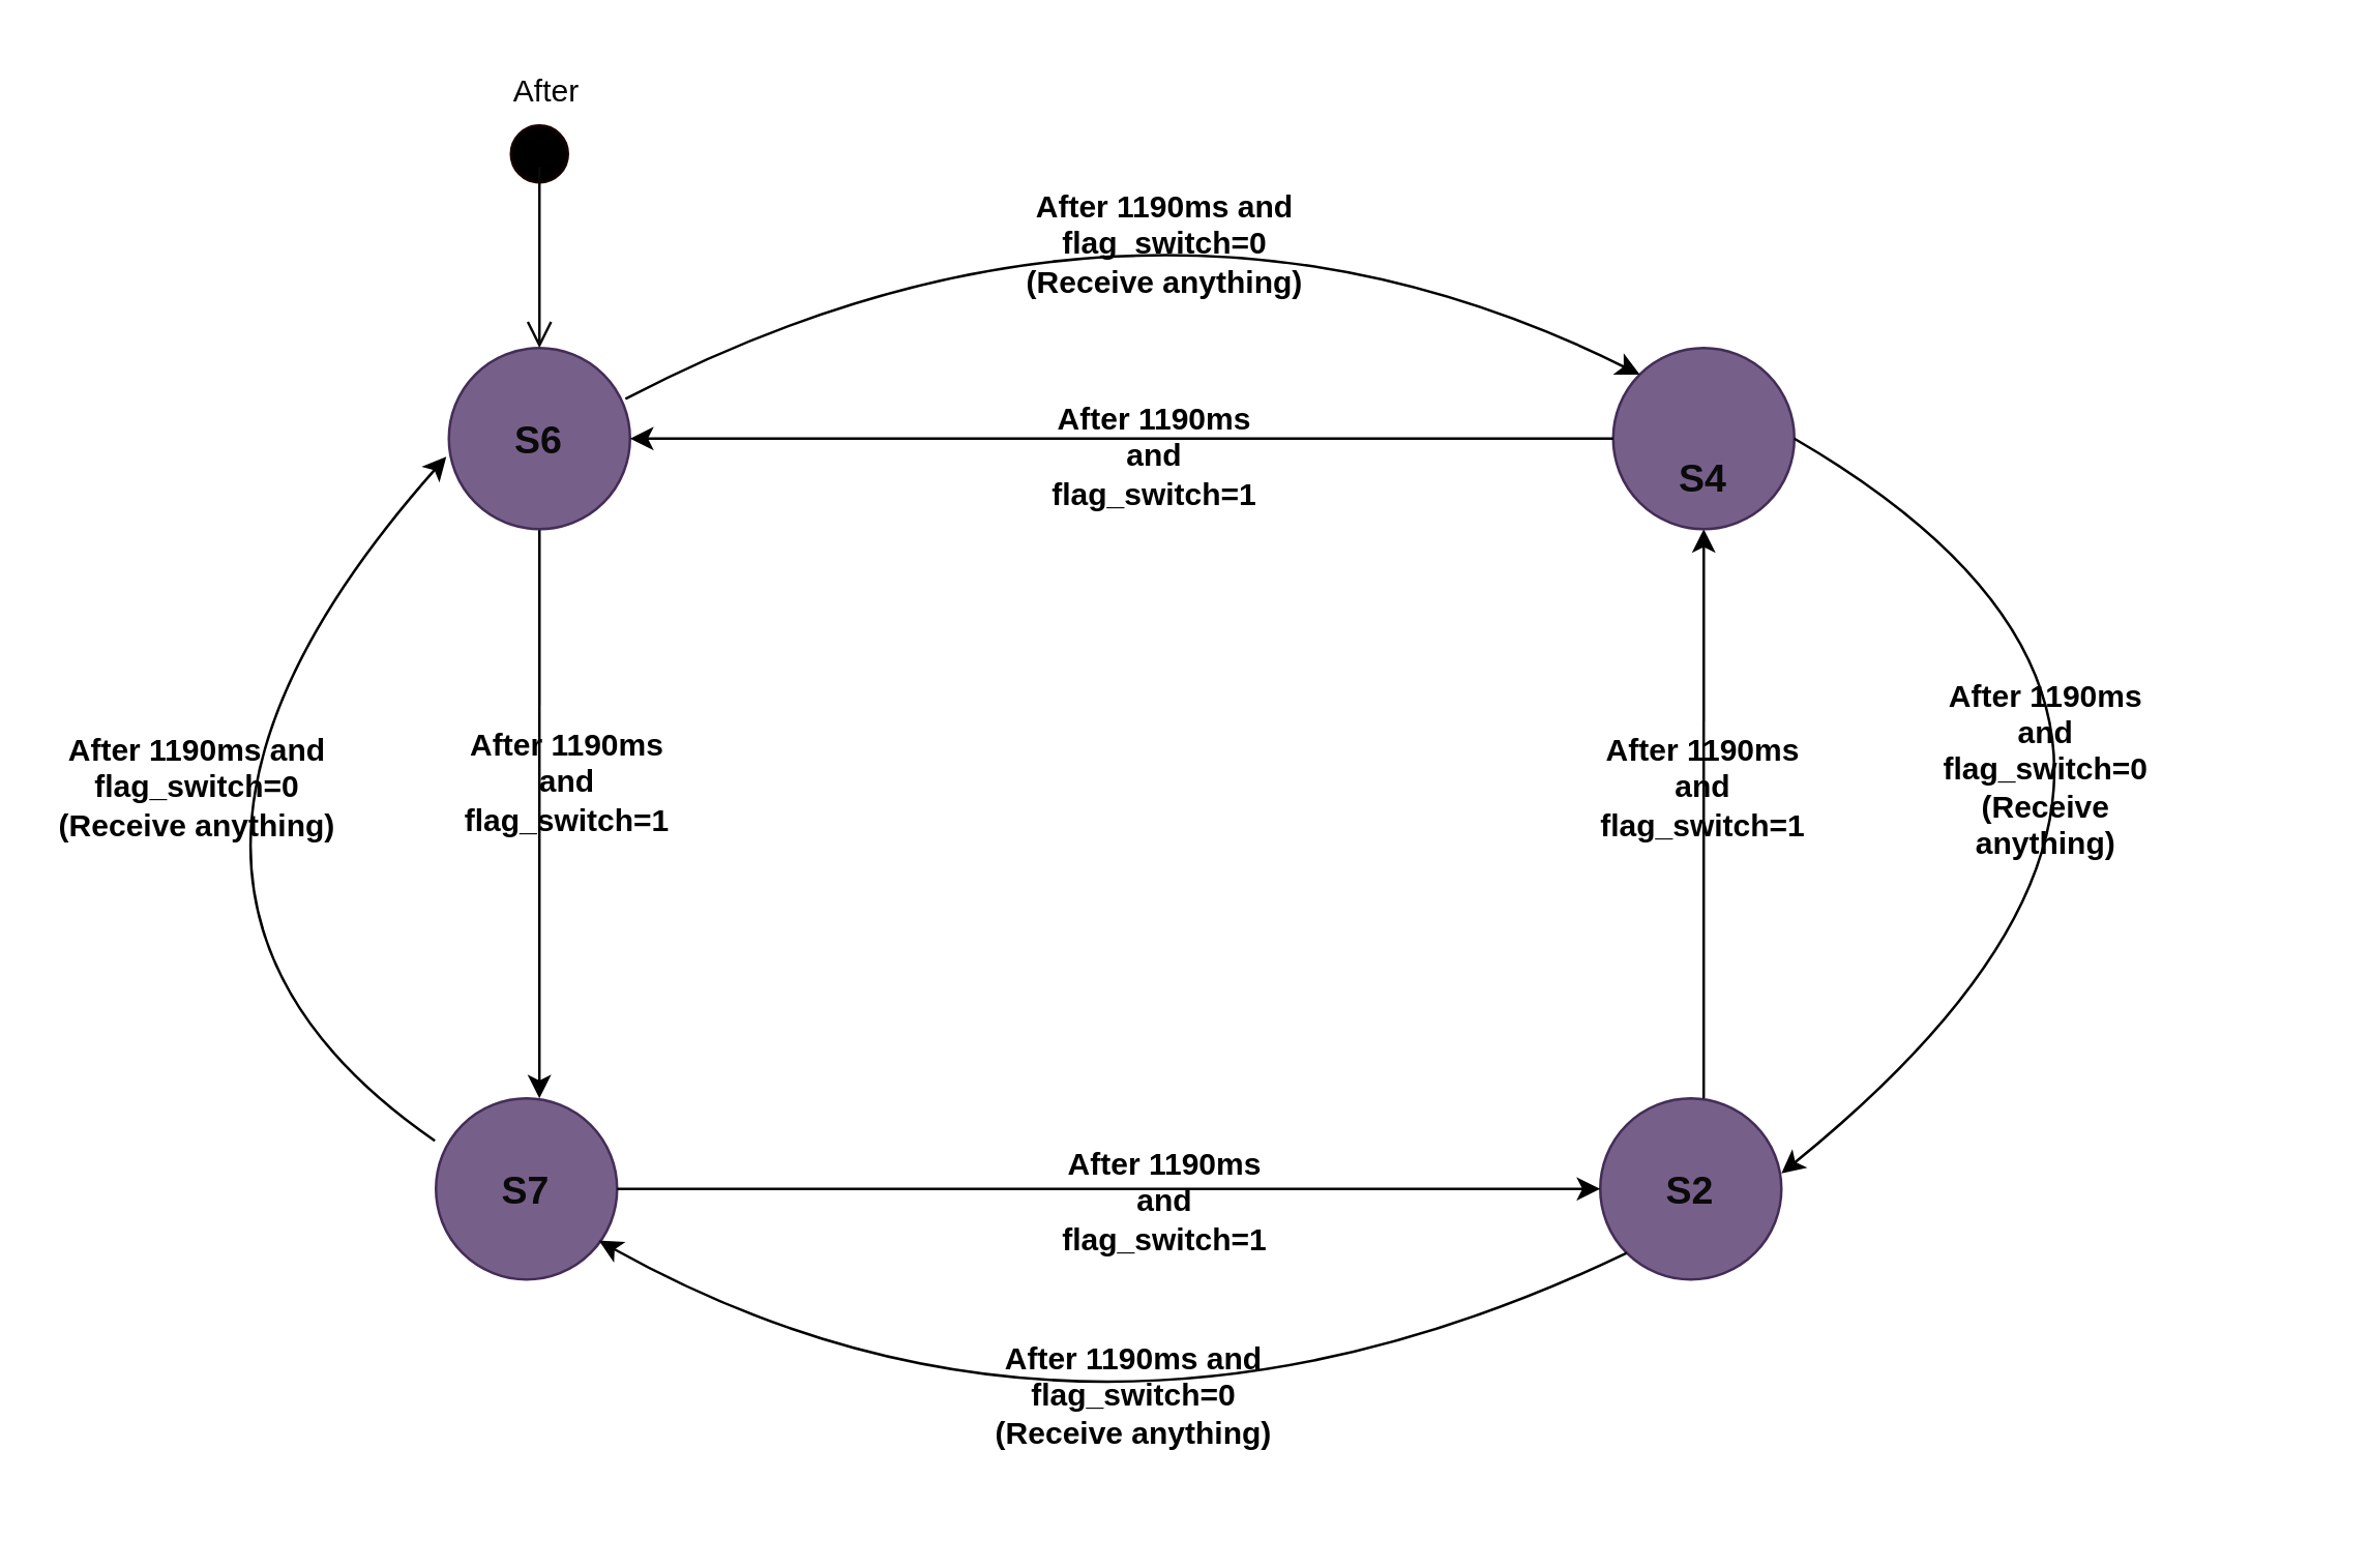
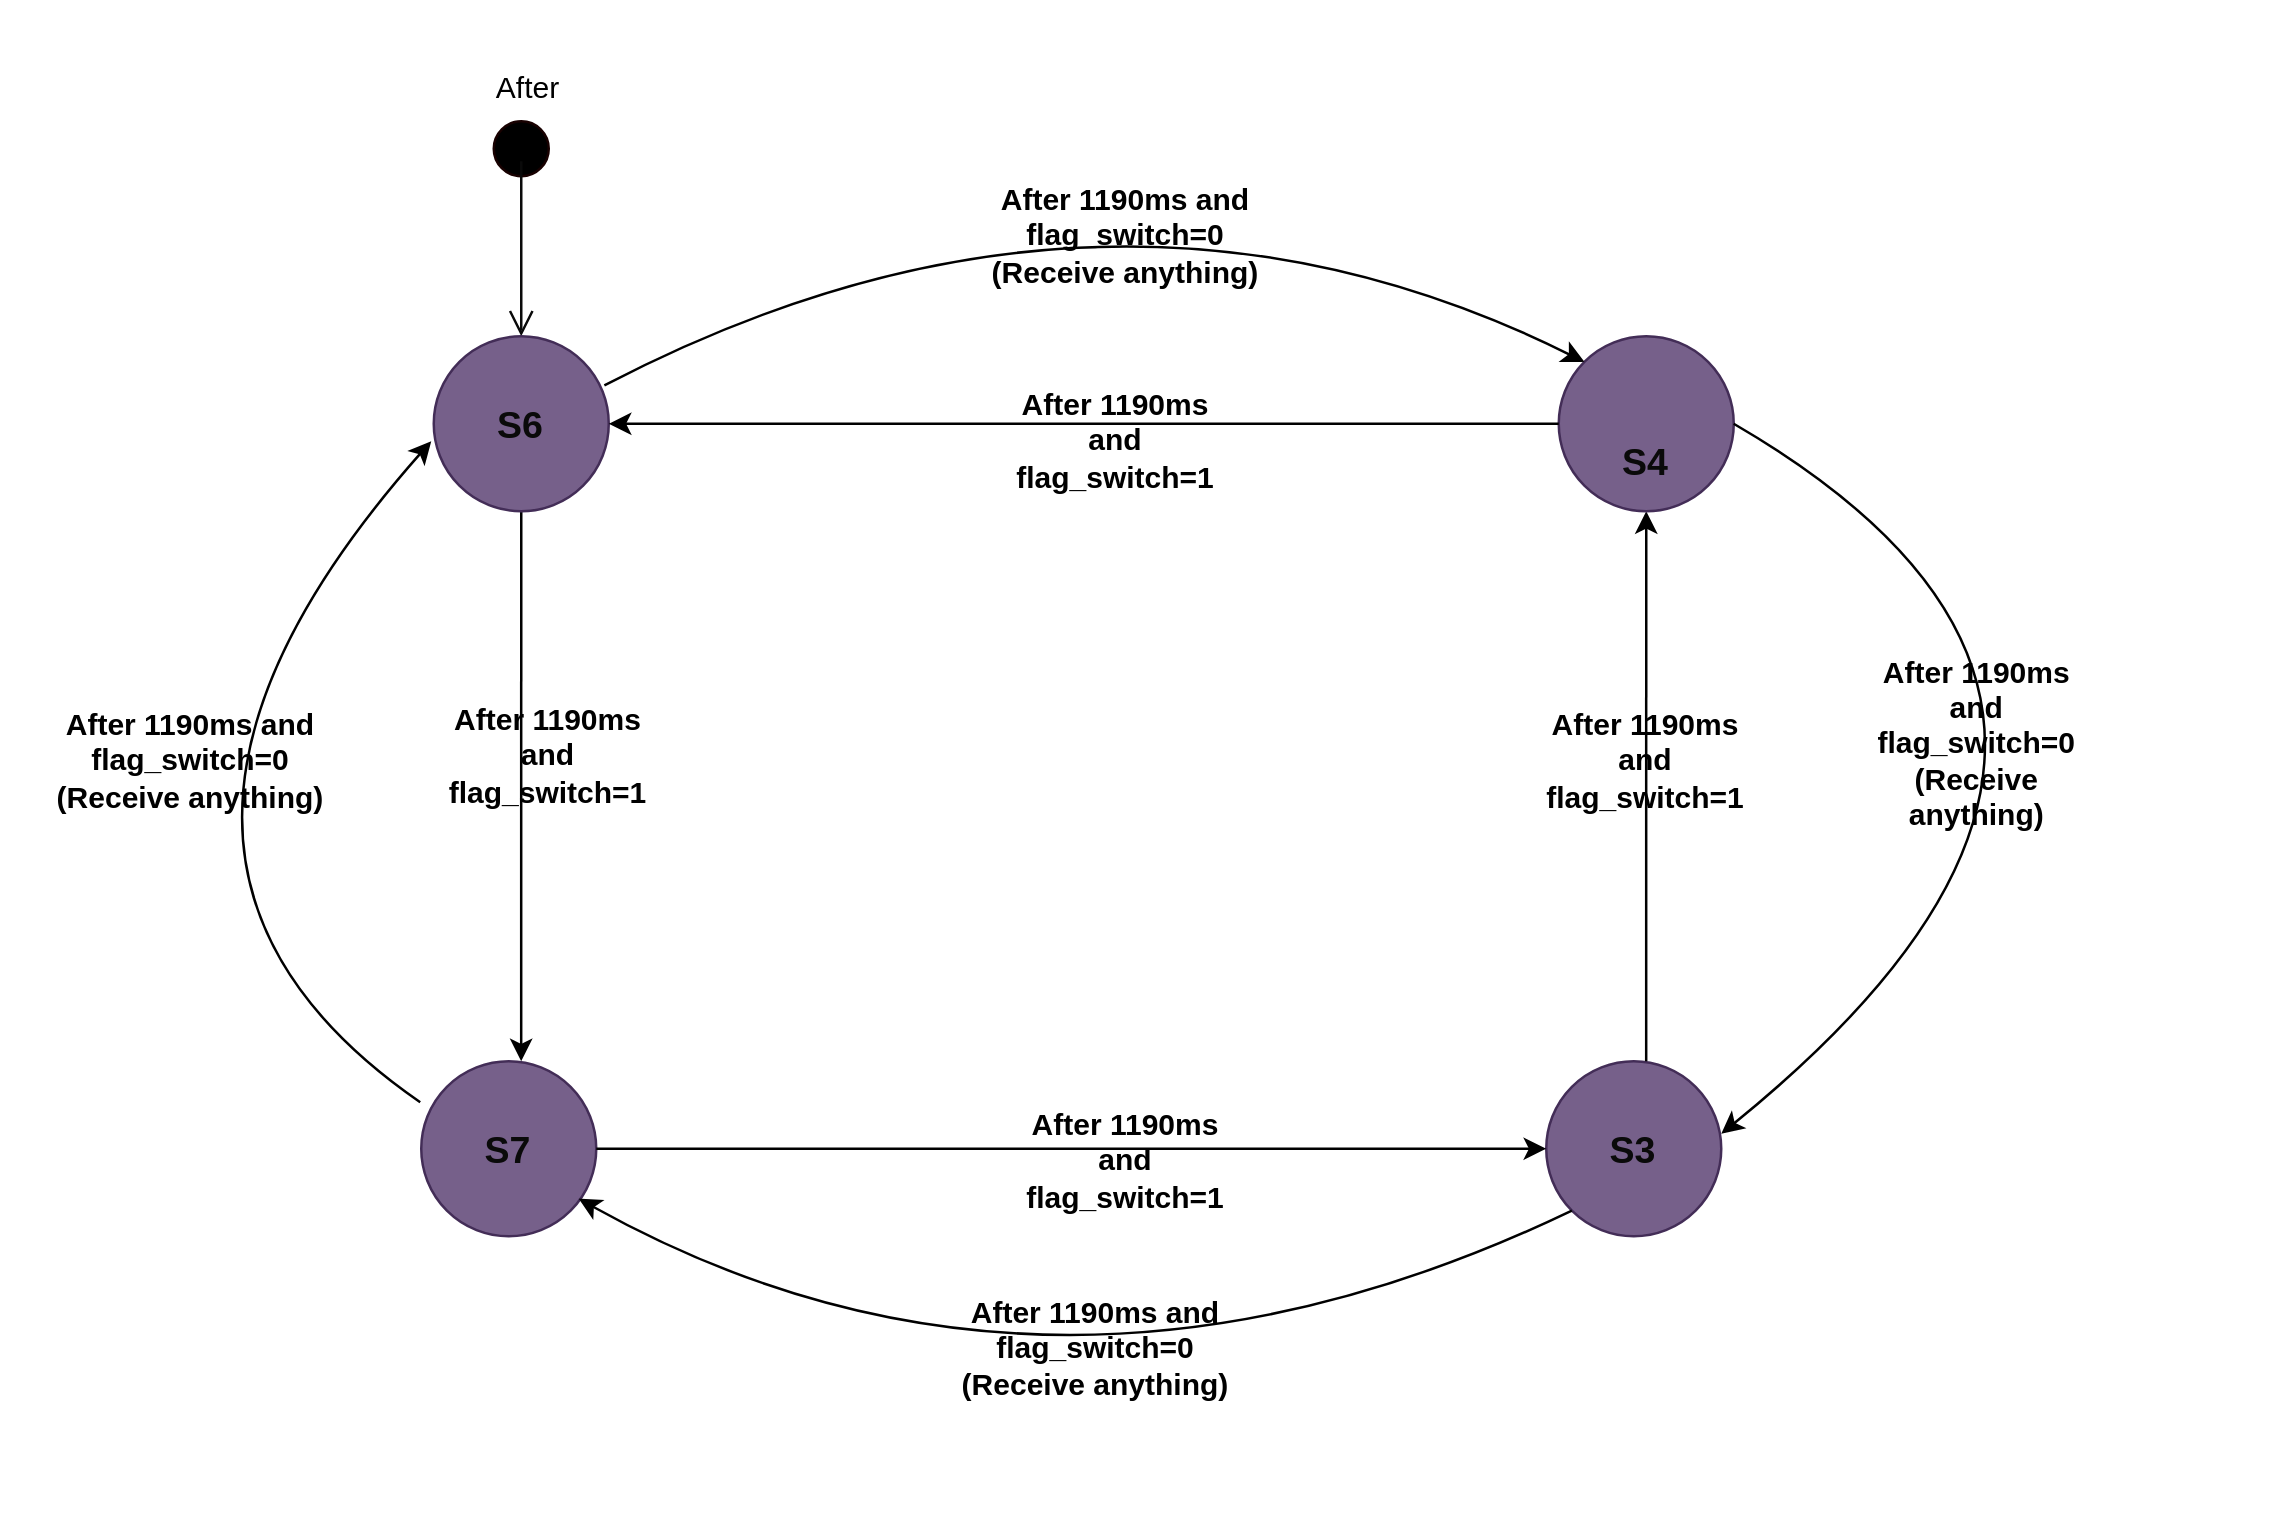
  <mxCell id="0" />
  <mxCell id="1" parent="0" />
  <mxCell id="2" value="" style="endArrow=classic;html=1;rounded=0;entryX=0.571;entryY=0;entryDx=0;entryDy=0;exitX=0.5;exitY=1;exitDx=0;exitDy=0;entryPerimeter=0;" edge="1" parent="1" source="5" target="6"><mxGeometry width="50" height="50" relative="1" as="geometry"><mxPoint x="218" y="194" as="sourcePoint" /><mxPoint x="218" y="424" as="targetPoint" /><Array as="points" /></mxGeometry></mxCell>
  <mxCell id="3" value="" style="ellipse;html=1;shape=startState;fillColor=#000000;strokeColor=#180101;" vertex="1" parent="1"><mxGeometry x="193" y="44" width="30" height="30" as="geometry" /></mxCell>
  <mxCell id="4" value="" style="edgeStyle=orthogonalEdgeStyle;html=1;verticalAlign=bottom;endArrow=open;endSize=8;strokeColor=#0A0A0A;rounded=0;" edge="1" parent="1"><mxGeometry relative="1" as="geometry"><mxPoint x="208" y="134" as="targetPoint" /><mxPoint x="208" y="64" as="sourcePoint" /></mxGeometry></mxCell>
  <mxCell id="5" value="" style="ellipse;whiteSpace=wrap;html=1;aspect=fixed;fillColor=#76608a;strokeColor=#432D57;fontColor=#ffffff;" vertex="1" parent="1"><mxGeometry x="173" y="134" width="70" height="70" as="geometry" /></mxCell>
  <mxCell id="6" value="" style="ellipse;whiteSpace=wrap;html=1;aspect=fixed;fillColor=#76608a;strokeColor=#432D57;fontColor=#ffffff;" vertex="1" parent="1"><mxGeometry x="168" y="424" width="70" height="70" as="geometry" /></mxCell>
  <mxCell id="7" value="" style="ellipse;whiteSpace=wrap;html=1;aspect=fixed;fillColor=#76608a;strokeColor=#432D57;fontColor=#ffffff;" vertex="1" parent="1"><mxGeometry x="618" y="424" width="70" height="70" as="geometry" /></mxCell>
  <mxCell id="8" value="&lt;b&gt;&lt;font style=&quot;font-size: 15px;&quot; color=&quot;#0a0a0a&quot;&gt;S6&lt;/font&gt;&lt;/b&gt;" style="text;html=1;strokeColor=none;fillColor=none;align=center;verticalAlign=middle;whiteSpace=wrap;rounded=0;" vertex="1" parent="1"><mxGeometry x="178" y="154" width="60" height="30" as="geometry" /></mxCell>
  <mxCell id="9" value="&lt;b&gt;&lt;font style=&quot;font-size: 15px;&quot; color=&quot;#0a0a0a&quot;&gt;S7&lt;/font&gt;&lt;/b&gt;" style="text;html=1;strokeColor=none;fillColor=none;align=center;verticalAlign=middle;whiteSpace=wrap;rounded=0;" vertex="1" parent="1"><mxGeometry x="173" y="444" width="60" height="30" as="geometry" /></mxCell>
- <mxCell id="10" value="&lt;b&gt;&lt;font style=&quot;font-size: 15px;&quot; color=&quot;#0a0a0a&quot;&gt;S2&lt;/font&gt;&lt;/b&gt;" style="text;html=1;strokeColor=none;fillColor=none;align=center;verticalAlign=middle;whiteSpace=wrap;rounded=0;" vertex="1" parent="1"><mxGeometry x="623" y="444" width="60" height="30" as="geometry" /></mxCell>
+ <mxCell id="10" value="&lt;b&gt;&lt;font style=&quot;font-size: 15px;&quot; color=&quot;#0a0a0a&quot;&gt;S3&lt;/font&gt;&lt;/b&gt;" style="text;html=1;strokeColor=none;fillColor=none;align=center;verticalAlign=middle;whiteSpace=wrap;rounded=0;" vertex="1" parent="1"><mxGeometry x="623" y="444" width="60" height="30" as="geometry" /></mxCell>
  <mxCell id="11" value="" style="endArrow=classic;html=1;rounded=0;exitX=1;exitY=0.5;exitDx=0;exitDy=0;entryX=0;entryY=0.5;entryDx=0;entryDy=0;" edge="1" parent="1" source="6" target="7"><mxGeometry width="50" height="50" relative="1" as="geometry"><mxPoint x="248" y="454" as="sourcePoint" /><mxPoint x="408" y="424" as="targetPoint" /><Array as="points" /></mxGeometry></mxCell>
  <mxCell id="12" value="" style="endArrow=classic;html=1;rounded=0;entryX=0.5;entryY=1;entryDx=0;entryDy=0;exitX=0.571;exitY=0;exitDx=0;exitDy=0;exitPerimeter=0;" edge="1" parent="1" source="7" target="13"><mxGeometry width="50" height="50" relative="1" as="geometry"><mxPoint x="648" y="424" as="sourcePoint" /><mxPoint x="488" y="224" as="targetPoint" /><Array as="points" /></mxGeometry></mxCell>
  <mxCell id="13" value="" style="ellipse;whiteSpace=wrap;html=1;aspect=fixed;fillColor=#76608a;strokeColor=#432D57;fontColor=#ffffff;" vertex="1" parent="1"><mxGeometry x="623" y="134" width="70" height="70" as="geometry" /></mxCell>
  <mxCell id="14" value="&lt;b&gt;&lt;font style=&quot;font-size: 15px;&quot; color=&quot;#0a0a0a&quot;&gt;S4&lt;/font&gt;&lt;/b&gt;" style="text;html=1;strokeColor=none;fillColor=none;align=center;verticalAlign=middle;whiteSpace=wrap;rounded=0;" vertex="1" parent="1"><mxGeometry x="628" y="169" width="60" height="30" as="geometry" /></mxCell>
  <mxCell id="15" value="" style="endArrow=classic;html=1;rounded=0;entryX=1;entryY=0.5;entryDx=0;entryDy=0;exitX=0;exitY=0.5;exitDx=0;exitDy=0;" edge="1" parent="1" source="13" target="5"><mxGeometry width="50" height="50" relative="1" as="geometry"><mxPoint x="618" y="174" as="sourcePoint" /><mxPoint x="478" y="144" as="targetPoint" /></mxGeometry></mxCell>
  <mxCell id="16" value="&lt;b&gt;After 1190ms and&lt;br&gt;flag_switch=1&lt;br&gt;&lt;/b&gt;" style="text;html=1;strokeColor=none;fillColor=none;align=center;verticalAlign=middle;whiteSpace=wrap;rounded=0;" vertex="1" parent="1"><mxGeometry x="416" y="161" width="60" height="30" as="geometry" /></mxCell>
  <mxCell id="17" value="After" style="text;html=1;strokeColor=none;fillColor=none;align=center;verticalAlign=middle;whiteSpace=wrap;rounded=0;" vertex="1" parent="1"><mxGeometry x="181" y="20" width="60" height="30" as="geometry" /></mxCell>
  <mxCell id="18" value="" style="curved=1;endArrow=classic;html=1;rounded=0;exitX=-0.006;exitY=0.234;exitDx=0;exitDy=0;exitPerimeter=0;" edge="1" parent="1" source="6"><mxGeometry width="50" height="50" relative="1" as="geometry"><mxPoint x="143.25" y="428.751" as="sourcePoint" /><mxPoint x="172" y="176" as="targetPoint" /><Array as="points"><mxPoint x="25" y="342" /></Array></mxGeometry></mxCell>
  <mxCell id="19" value="&lt;b&gt;After 1190ms and&lt;br&gt;flag_switch=1&lt;br&gt;&lt;/b&gt;" style="text;html=1;strokeColor=none;fillColor=none;align=center;verticalAlign=middle;whiteSpace=wrap;rounded=0;" vertex="1" parent="1"><mxGeometry x="628" y="289" width="60" height="30" as="geometry" /></mxCell>
  <mxCell id="20" value="&lt;b&gt;After 1190ms and&lt;br&gt;flag_switch=1&lt;br&gt;&lt;/b&gt;" style="text;html=1;strokeColor=none;fillColor=none;align=center;verticalAlign=middle;whiteSpace=wrap;rounded=0;" vertex="1" parent="1"><mxGeometry x="420" y="449" width="60" height="30" as="geometry" /></mxCell>
  <mxCell id="21" value="&lt;b&gt;After 1190ms and&lt;br&gt;flag_switch=1&lt;br&gt;&lt;/b&gt;" style="text;html=1;strokeColor=none;fillColor=none;align=center;verticalAlign=middle;whiteSpace=wrap;rounded=0;" vertex="1" parent="1"><mxGeometry x="189" y="287" width="60" height="30" as="geometry" /></mxCell>
  <mxCell id="22" value="&lt;b&gt;After 1190ms and&lt;br&gt;flag_switch=0&lt;br&gt;(Receive anything)&lt;br&gt;&lt;/b&gt;" style="text;html=1;strokeColor=none;fillColor=none;align=center;verticalAlign=middle;whiteSpace=wrap;rounded=0;" vertex="1" parent="1"><mxGeometry x="743" y="282" width="95" height="30" as="geometry" /></mxCell>
  <mxCell id="23" value="" style="curved=1;endArrow=classic;html=1;rounded=0;entryX=1;entryY=0;entryDx=0;entryDy=0;exitX=0;exitY=1;exitDx=0;exitDy=0;" edge="1" parent="1" source="7"><mxGeometry width="50" height="50" relative="1" as="geometry"><mxPoint x="635" y="485" as="sourcePoint" /><mxPoint x="231" y="479" as="targetPoint" /><Array as="points"><mxPoint x="419.21" y="584" /></Array></mxGeometry></mxCell>
  <mxCell id="24" value="" style="curved=1;endArrow=classic;html=1;rounded=0;entryX=0;entryY=0;entryDx=0;entryDy=0;exitX=0.975;exitY=0.281;exitDx=0;exitDy=0;exitPerimeter=0;" edge="1" parent="1" source="5" target="13"><mxGeometry width="50" height="50" relative="1" as="geometry"><mxPoint x="233" y="149" as="sourcePoint" /><mxPoint x="630" y="154" as="targetPoint" /><Array as="points"><mxPoint x="441.79" y="49" /></Array></mxGeometry></mxCell>
  <mxCell id="25" value="" style="curved=1;endArrow=classic;html=1;rounded=0;exitX=1;exitY=0.5;exitDx=0;exitDy=0;" edge="1" parent="1" source="13"><mxGeometry width="50" height="50" relative="1" as="geometry"><mxPoint x="761" y="180" as="sourcePoint" /><mxPoint x="688" y="453" as="targetPoint" /><Array as="points"><mxPoint x="894" y="286" /></Array></mxGeometry></mxCell>
  <mxCell id="26" value="&lt;b&gt;After 1190ms and&lt;br&gt;flag_switch=0&lt;br&gt;(Receive anything)&lt;br&gt;&lt;/b&gt;" style="text;html=1;strokeColor=none;fillColor=none;align=center;verticalAlign=middle;whiteSpace=wrap;rounded=0;" vertex="1" parent="1"><mxGeometry x="382" y="524" width="112" height="30" as="geometry" /></mxCell>
  <mxCell id="27" value="&lt;b&gt;After 1190ms and&lt;br&gt;flag_switch=0&lt;br&gt;(Receive anything)&lt;br&gt;&lt;/b&gt;" style="text;html=1;strokeColor=none;fillColor=none;align=center;verticalAlign=middle;whiteSpace=wrap;rounded=0;" vertex="1" parent="1"><mxGeometry x="20" y="289" width="112" height="30" as="geometry" /></mxCell>
  <mxCell id="28" value="&lt;b&gt;After 1190ms and&lt;br&gt;flag_switch=0&lt;br&gt;(Receive anything)&lt;br&gt;&lt;/b&gt;" style="text;html=1;strokeColor=none;fillColor=none;align=center;verticalAlign=middle;whiteSpace=wrap;rounded=0;" vertex="1" parent="1"><mxGeometry x="394" y="79" width="112" height="30" as="geometry" /></mxCell>
